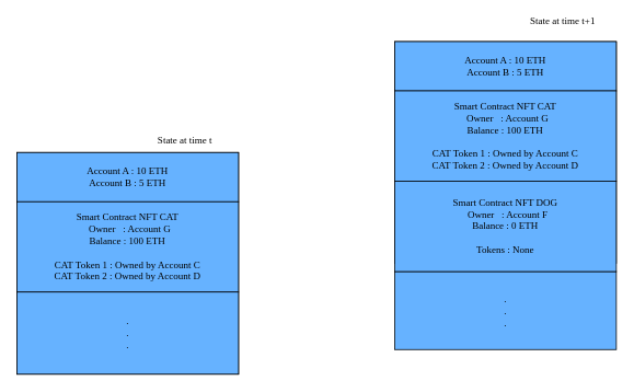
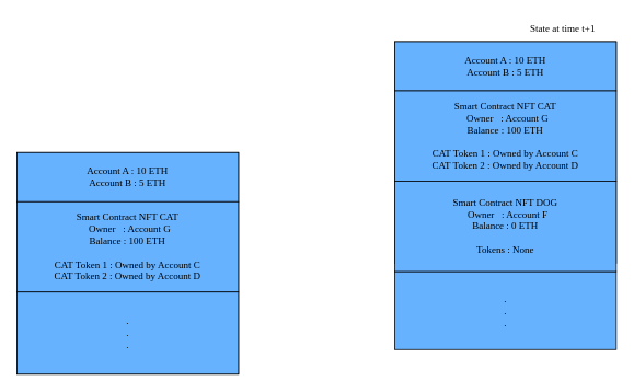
  <mxCell id="0" />
  <mxCell id="1" parent="0" />
  <mxCell id="2" value="" style="whiteSpace=wrap;html=1;aspect=fixed;fillColor=#66B2FF;" vertex="1" parent="1"><mxGeometry x="20" y="185" width="270" height="270" as="geometry" /></mxCell>
  <mxCell id="3" value="&lt;span&gt;Account A : 10 ETH&lt;/span&gt;&lt;br&gt;&lt;span&gt;Account B : 5 ETH&lt;/span&gt;" style="rounded=0;whiteSpace=wrap;html=1;fontFamily=Fira Code;fontSource=https%3A%2F%2Ffonts.googleapis.com%2Fcss%3Ffamily%3DFira%2BCode;fillColor=#66B2FF;" vertex="1" parent="1"><mxGeometry x="20" y="185" width="270" height="60" as="geometry" /></mxCell>
  <mxCell id="4" value="&lt;span&gt;Smart Contract NFT CAT&lt;br&gt;&amp;nbsp; Owner&amp;nbsp; &amp;nbsp;: Account G&lt;br&gt;&lt;/span&gt;&lt;span&gt;&lt;/span&gt;Balance : 100 ETH&lt;br&gt;&lt;br&gt;&lt;span&gt;CAT Token 1 : Owned by Account C&lt;/span&gt;&lt;br&gt;&lt;span&gt;CAT Token 2 : Owned by Account D&lt;/span&gt;" style="rounded=0;whiteSpace=wrap;html=1;fontFamily=Fira Code;fontSource=https%3A%2F%2Ffonts.googleapis.com%2Fcss%3Ffamily%3DFira%2BCode;fillColor=#66B2FF;" vertex="1" parent="1"><mxGeometry x="20" y="245" width="270" height="110" as="geometry" /></mxCell>
- <mxCell id="5" value="State at time t" style="text;html=1;strokeColor=none;fillColor=none;align=center;verticalAlign=middle;whiteSpace=wrap;rounded=0;fontFamily=Fira Code;fontSource=https%3A%2F%2Ffonts.googleapis.com%2Fcss%3Ffamily%3DFira%2BCode;" vertex="1" parent="1"><mxGeometry x="160" y="155" width="130" height="30" as="geometry" /></mxCell>
  <mxCell id="6" value=".&lt;br&gt;.&lt;br&gt;." style="rounded=0;whiteSpace=wrap;html=1;fontFamily=Fira Code;fontSource=https%3A%2F%2Ffonts.googleapis.com%2Fcss%3Ffamily%3DFira%2BCode;fillColor=#66B2FF;" vertex="1" parent="1"><mxGeometry x="20" y="355" width="270" height="100" as="geometry" /></mxCell>
  <mxCell id="7" value="" style="whiteSpace=wrap;html=1;aspect=fixed;fillColor=#66B2FF;" vertex="1" parent="1"><mxGeometry x="480" y="50" width="270" height="270" as="geometry" /></mxCell>
  <mxCell id="8" value="&lt;span&gt;Account A : 10 ETH&lt;/span&gt;&lt;br&gt;&lt;span&gt;Account B : 5 ETH&lt;/span&gt;" style="rounded=0;whiteSpace=wrap;html=1;fontFamily=Fira Code;fontSource=https%3A%2F%2Ffonts.googleapis.com%2Fcss%3Ffamily%3DFira%2BCode;fillColor=#66B2FF;" vertex="1" parent="1"><mxGeometry x="480" y="50" width="270" height="60" as="geometry" /></mxCell>
  <mxCell id="9" value="&lt;span&gt;Smart Contract NFT CAT&lt;br&gt;&amp;nbsp; Owner&amp;nbsp; &amp;nbsp;: Account G&lt;br&gt;&lt;/span&gt;&lt;span&gt;&lt;/span&gt;Balance : 100 ETH&lt;br&gt;&lt;br&gt;&lt;span&gt;CAT Token 1 : Owned by Account C&lt;/span&gt;&lt;br&gt;&lt;span&gt;CAT Token 2 : Owned by Account D&lt;/span&gt;" style="rounded=0;whiteSpace=wrap;html=1;fontFamily=Fira Code;fontSource=https%3A%2F%2Ffonts.googleapis.com%2Fcss%3Ffamily%3DFira%2BCode;fillColor=#66B2FF;" vertex="1" parent="1"><mxGeometry x="480" y="110" width="270" height="110" as="geometry" /></mxCell>
- <mxCell id="10" value="State at time t+1" style="text;html=1;strokeColor=none;fillColor=none;align=center;verticalAlign=middle;whiteSpace=wrap;rounded=0;fontFamily=Fira Code;fontSource=https%3A%2F%2Ffonts.googleapis.com%2Fcss%3Ffamily%3DFira%2BCode;" vertex="1" parent="1"><mxGeometry x="620" y="10" width="130" height="30" as="geometry" /></mxCell>
+ <mxCell id="10" value="State at time t+1" style="text;html=1;strokeColor=none;fillColor=none;align=center;verticalAlign=middle;whiteSpace=wrap;rounded=0;fontFamily=Fira Code;fontSource=https%3A%2F%2Ffonts.googleapis.com%2Fcss%3Ffamily%3DFira%2BCode;" vertex="1" parent="1"><mxGeometry x="620" y="20" width="130" height="30" as="geometry" /></mxCell>
  <mxCell id="11" value=".&lt;br&gt;.&lt;br&gt;." style="rounded=0;whiteSpace=wrap;html=1;fontFamily=Fira Code;fontSource=https%3A%2F%2Ffonts.googleapis.com%2Fcss%3Ffamily%3DFira%2BCode;fillColor=#66B2FF;" vertex="1" parent="1"><mxGeometry x="480" y="330" width="270" height="95" as="geometry" /></mxCell>
  <mxCell id="12" value="&lt;span&gt;Smart Contract NFT DOG&lt;br&gt;&amp;nbsp; Owner&amp;nbsp; &amp;nbsp;: Account F&lt;br&gt;&lt;/span&gt;&lt;span&gt;&lt;/span&gt;Balance : 0 ETH&lt;br&gt;&lt;br&gt;Tokens : None" style="rounded=0;whiteSpace=wrap;html=1;fontFamily=Fira Code;fontSource=https%3A%2F%2Ffonts.googleapis.com%2Fcss%3Ffamily%3DFira%2BCode;fillColor=#66B2FF;" vertex="1" parent="1"><mxGeometry x="480" y="220" width="270" height="110" as="geometry" /></mxCell>
